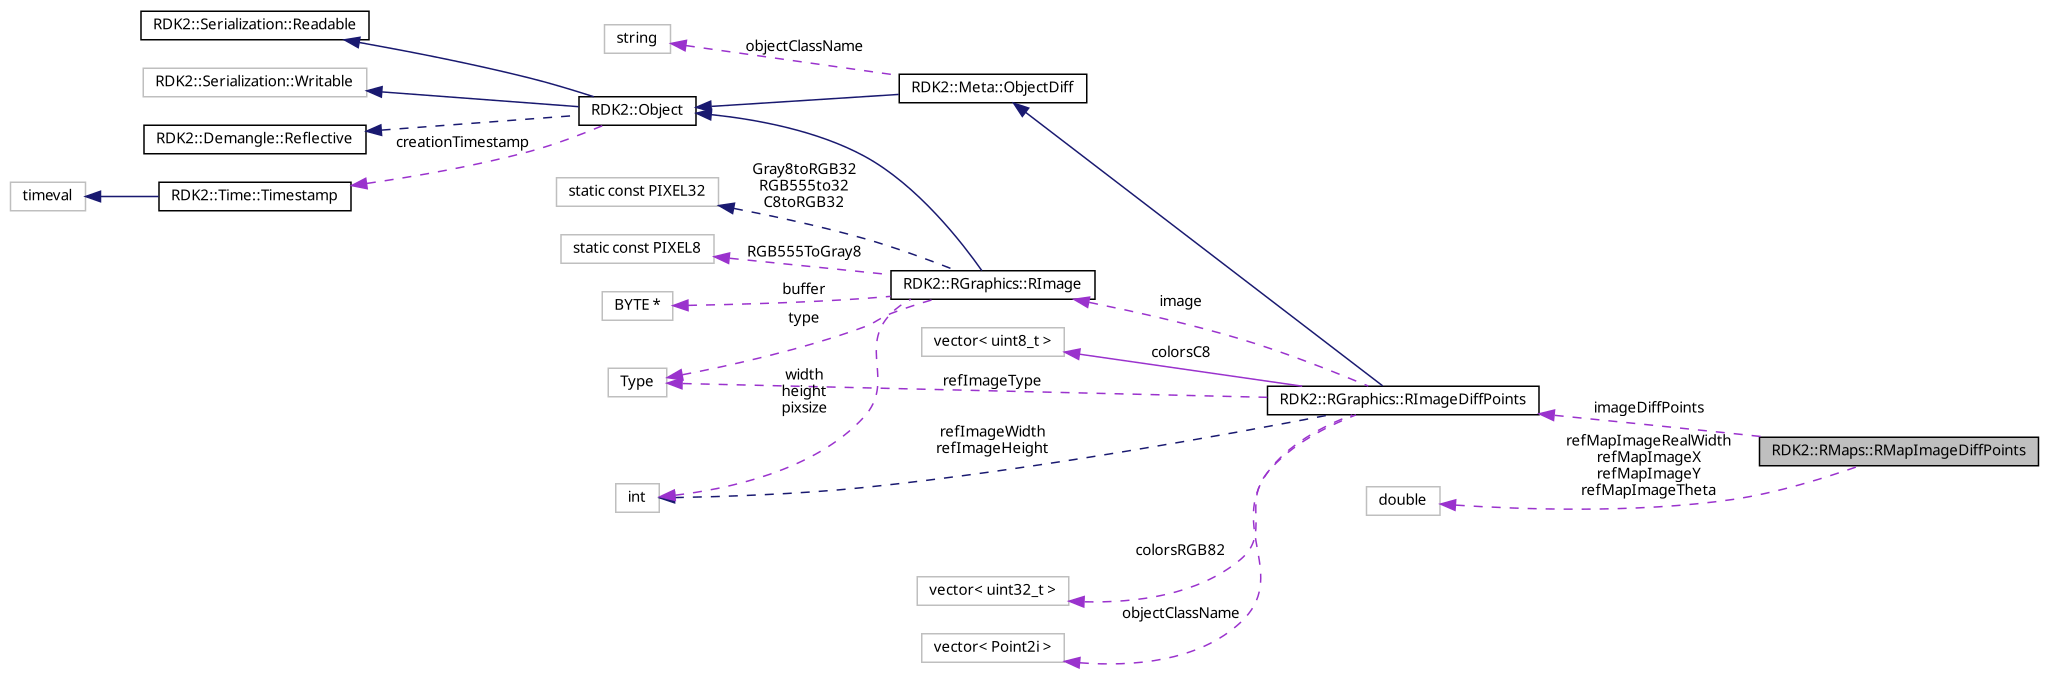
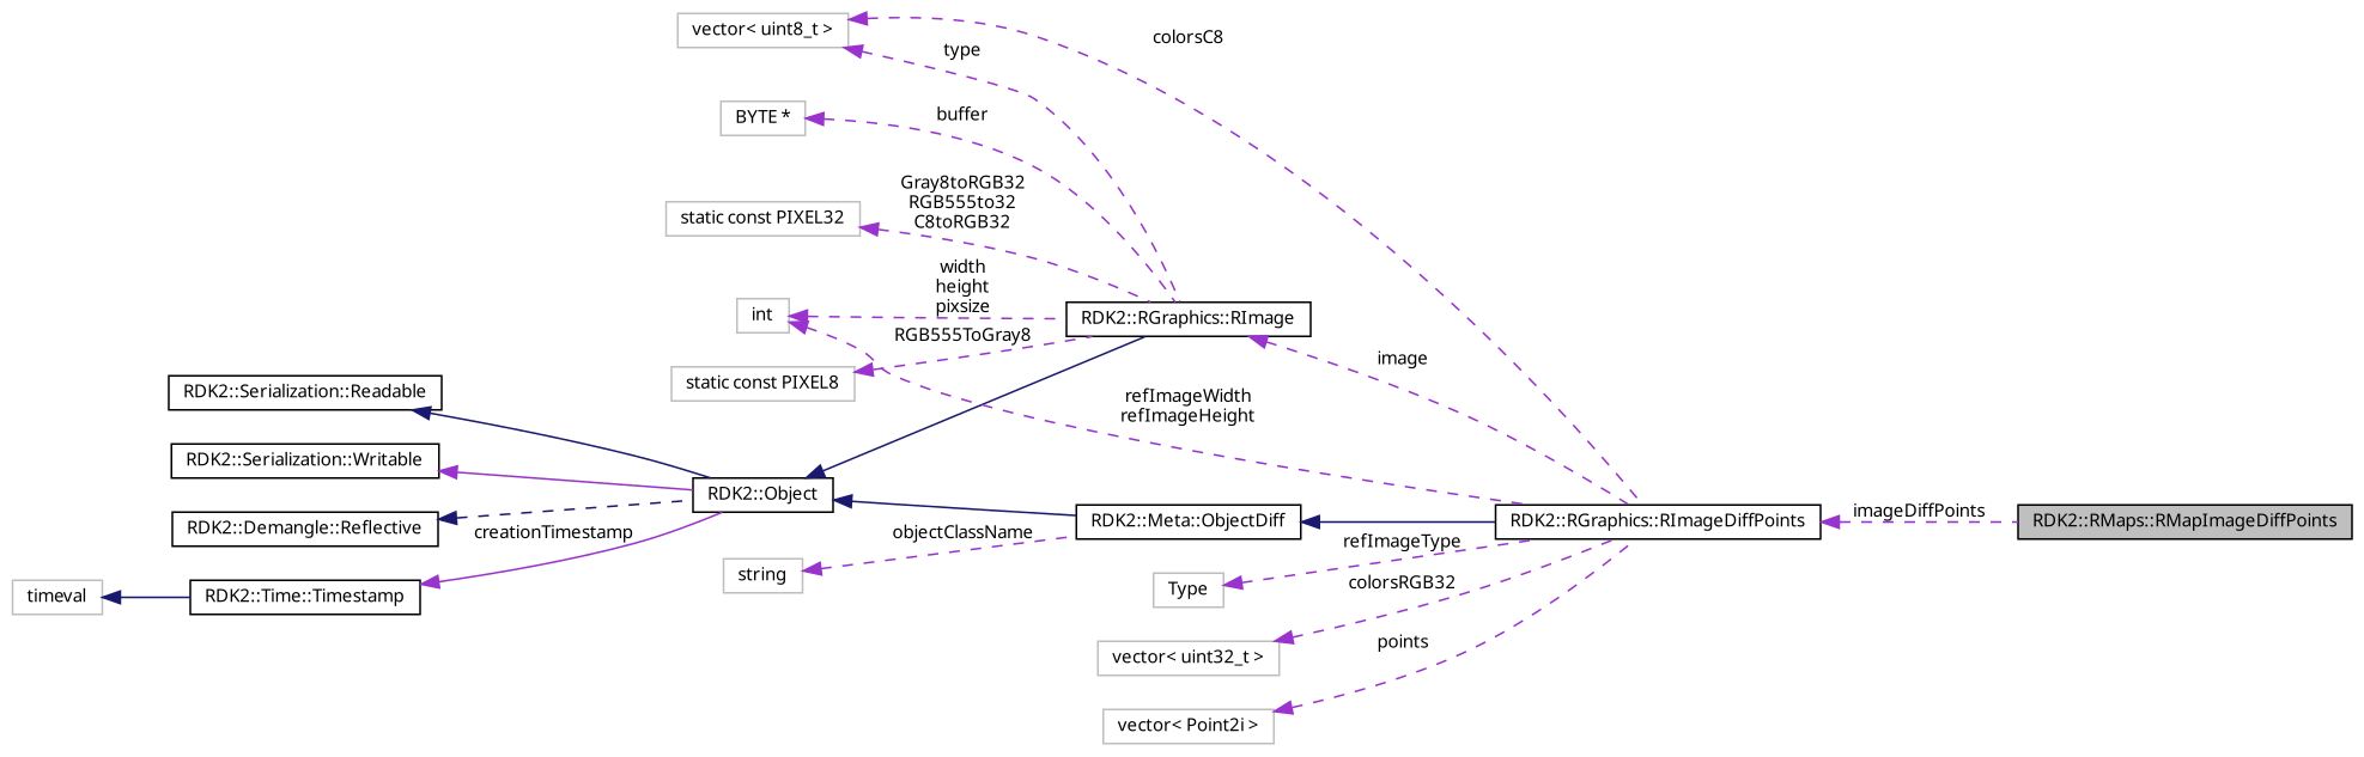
  digraph {
    rankdir=LR
    node [color=grey75 fillcolor=white fontname="FreeSans.ttf" fontsize=10 shape=record style=filled]
    edge [color=darkorchid3 dir=back fontname="FreeSans.ttf" fontsize=10 labelfontname="FreeSans.ttf" labelfontsize=10 style=dashed]
    n1 [color=black fillcolor=grey75 fontcolor=black height=0.2 label="RDK2::RMaps::RMapImageDiffPoints" width=0.4]
    n2 [color=black height=0.2 label="RDK2::Meta::ObjectDiff" width=0.4]
    n3 [color=black height=0.2 label="RDK2::RGraphics::RImageDiffPoints" width=0.4]
    n4 [color=black height=0.2 label="RDK2::Object" width=0.4]
    n5 [color=black height=0.2 label="RDK2::RGraphics::RImage" width=0.4]
    n6 [color=black height=0.2 label="RDK2::Serialization::Readable" width=0.4]
-   n7 [height=0.2 label="RDK2::Serialization::Writable" width=0.4]
+   n7 [color=black height=0.2 label="RDK2::Serialization::Writable" width=0.4]
    n8 [color=black height=0.2 label="RDK2::Demangle::Reflective" width=0.4]
    n9 [color=black height=0.2 label="RDK2::Time::Timestamp" width=0.4]
    n10 [height=0.2 label=timeval width=0.4]
    n11 [height=0.2 label=string width=0.4]
-   n12 [height=0.2 label=double width=0.4]
    n13 [height=0.2 label="vector\< uint8_t \>" width=0.4]
    n14 [height=0.2 label="BYTE *" width=0.4]
    n15 [height=0.2 label="static const PIXEL32" width=0.4]
    n16 [height=0.2 label=Type width=0.4]
    n17 [height=0.2 label=int width=0.4]
    n18 [height=0.2 label="static const PIXEL8" width=0.4]
    n19 [height=0.2 label="vector\< uint32_t \>" width=0.4]
    n20 [height=0.2 label="vector\< Point2i \>" width=0.4]
    n2 -> n3 [color=midnightblue style=solid]
    n3 -> n1 [label=imageDiffPoints]
    n4 -> n2 [color=midnightblue style=solid]
    n4 -> n5 [color=midnightblue style=solid]
    n5 -> n3 [label=image]
    n6 -> n4 [color=midnightblue style=solid]
-   n7 -> n4 [color=midnightblue style=solid]
+   n7 -> n4 [style=solid]
    n8 -> n4 [color=midnightblue]
-   n9 -> n4 [label=creationTimestamp]
+   n9 -> n4 [label=creationTimestamp style=solid]
    n10 -> n9 [color=midnightblue style=solid]
    n11 -> n2 [label=objectClassName]
-   n12 -> n1 [label="refMapImageRealWidth\nrefMapImageX\nrefMapImageY\nrefMapImageTheta"]
-   n13 -> n3 [label=colorsC8 style=solid]
+   n13 -> n3 [label=colorsC8]
    n14 -> n5 [label=buffer]
-   n15 -> n5 [color=midnightblue label="Gray8toRGB32\nRGB555to32\nC8toRGB32"]
+   n15 -> n5 [label="Gray8toRGB32\nRGB555to32\nC8toRGB32"]
    n16 -> n3 [label=refImageType]
-   n16 -> n5 [label=type]
-   n17 -> n3 [color=midnightblue label="refImageWidth\nrefImageHeight"]
+   n13 -> n5 [label=type]
+   n17 -> n3 [label="refImageWidth\nrefImageHeight"]
    n17 -> n5 [label="width\nheight\npixsize"]
    n18 -> n5 [label=RGB555ToGray8]
-   n19 -> n3 [label=colorsRGB82]
-   n20 -> n3 [label=objectClassName]
+   n19 -> n3 [label=colorsRGB32]
+   n20 -> n3 [label=points]
  }
